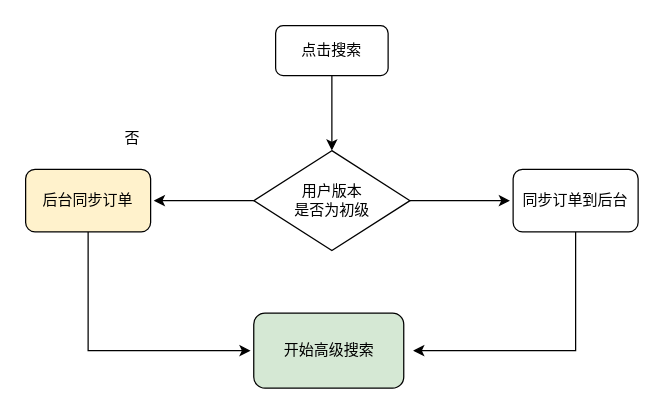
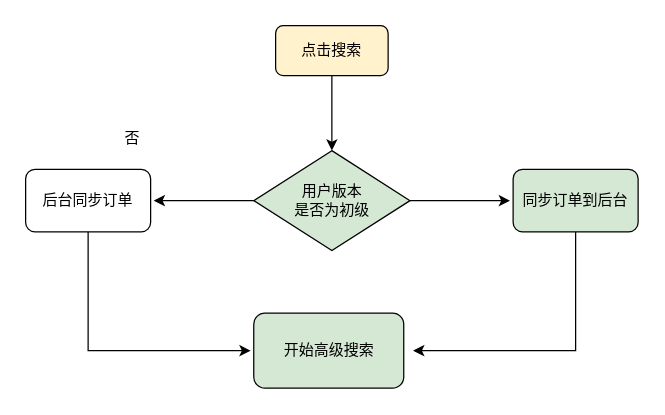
  <mxCell id="0" />
  <mxCell id="1" parent="0" />
- <mxCell id="2" value="点击搜索" style="rounded=1;whiteSpace=wrap;html=1;" vertex="1" parent="1"><mxGeometry x="220" y="20" width="90" height="40" as="geometry" /></mxCell>
+ <mxCell id="2" value="点击搜索" style="rounded=1;whiteSpace=wrap;html=1;fillColor=#fff2cc;" vertex="1" parent="1"><mxGeometry x="220" y="20" width="90" height="40" as="geometry" /></mxCell>
  <mxCell id="3" value="" style="edgeStyle=orthogonalEdgeStyle;rounded=0;orthogonalLoop=1;jettySize=auto;html=1;" edge="1" parent="1"><mxGeometry relative="1" as="geometry"><mxPoint x="265" y="60" as="sourcePoint" /><mxPoint x="265" y="120" as="targetPoint" /></mxGeometry></mxCell>
  <mxCell id="4" value="" style="edgeStyle=orthogonalEdgeStyle;rounded=0;orthogonalLoop=1;jettySize=auto;html=1;" edge="1" parent="1" source="6"><mxGeometry relative="1" as="geometry"><mxPoint x="407.5" y="160" as="targetPoint" /></mxGeometry></mxCell>
  <mxCell id="5" value="" style="edgeStyle=orthogonalEdgeStyle;rounded=0;orthogonalLoop=1;jettySize=auto;html=1;" edge="1" parent="1" source="6"><mxGeometry relative="1" as="geometry"><mxPoint x="122.5" y="160" as="targetPoint" /></mxGeometry></mxCell>
- <mxCell id="6" value="用户版本&lt;br&gt;是否为初级" style="rhombus;whiteSpace=wrap;html=1;" vertex="1" parent="1"><mxGeometry x="202.5" y="120" width="125" height="80" as="geometry" /></mxCell>
+ <mxCell id="6" value="用户版本&lt;br&gt;是否为初级" style="rhombus;whiteSpace=wrap;html=1;fillColor=#d5e8d4;" vertex="1" parent="1"><mxGeometry x="202.5" y="120" width="125" height="80" as="geometry" /></mxCell>
  <mxCell id="7" value="" style="edgeStyle=orthogonalEdgeStyle;rounded=0;orthogonalLoop=1;jettySize=auto;html=1;" edge="1" parent="1" source="8"><mxGeometry relative="1" as="geometry"><mxPoint x="330" y="280" as="targetPoint" /><Array as="points"><mxPoint x="460" y="280" /></Array></mxGeometry></mxCell>
- <mxCell id="8" value="同步订单到后台" style="rounded=1;whiteSpace=wrap;html=1;" vertex="1" parent="1"><mxGeometry x="410" y="135" width="100" height="50" as="geometry" /></mxCell>
+ <mxCell id="8" value="同步订单到后台" style="rounded=1;whiteSpace=wrap;html=1;fillColor=#d5e8d4;" vertex="1" parent="1"><mxGeometry x="410" y="135" width="100" height="50" as="geometry" /></mxCell>
  <mxCell id="9" value="否" style="text;html=1;align=center;verticalAlign=middle;resizable=0;points=[];autosize=1;" vertex="1" parent="1"><mxGeometry x="90" y="100" width="30" height="20" as="geometry" /></mxCell>
  <mxCell id="10" value="" style="edgeStyle=orthogonalEdgeStyle;rounded=0;orthogonalLoop=1;jettySize=auto;html=1;" edge="1" parent="1" source="11"><mxGeometry relative="1" as="geometry"><mxPoint x="200" y="280" as="targetPoint" /><Array as="points"><mxPoint x="70" y="220" /><mxPoint x="70" y="220" /></Array></mxGeometry></mxCell>
- <mxCell id="11" value="后台同步订单" style="rounded=1;whiteSpace=wrap;html=1;fillColor=#fff2cc;" vertex="1" parent="1"><mxGeometry x="20" y="135" width="100" height="50" as="geometry" /></mxCell>
+ <mxCell id="11" value="后台同步订单" style="rounded=1;whiteSpace=wrap;html=1;" vertex="1" parent="1"><mxGeometry x="20" y="135" width="100" height="50" as="geometry" /></mxCell>
  <mxCell id="12" value="开始高级搜索" style="rounded=1;whiteSpace=wrap;html=1;fillColor=#d5e8d4;" vertex="1" parent="1"><mxGeometry x="202.5" y="250" width="120" height="60" as="geometry" /></mxCell>
